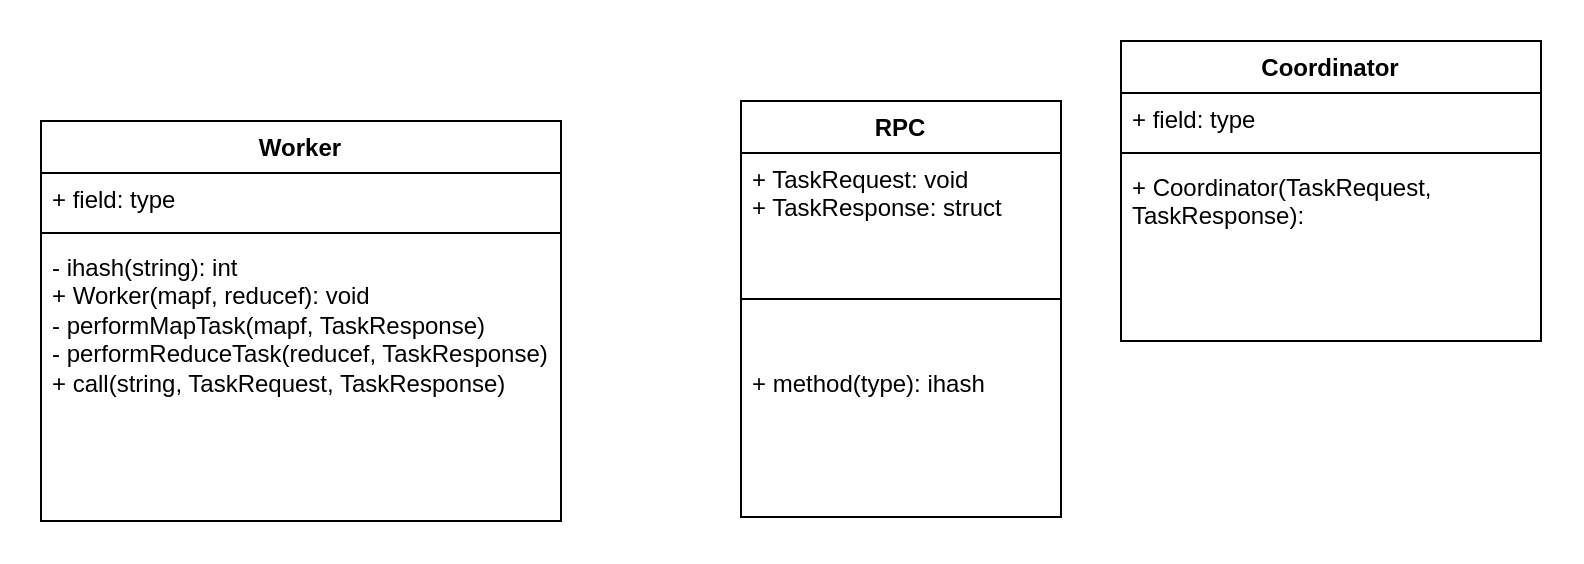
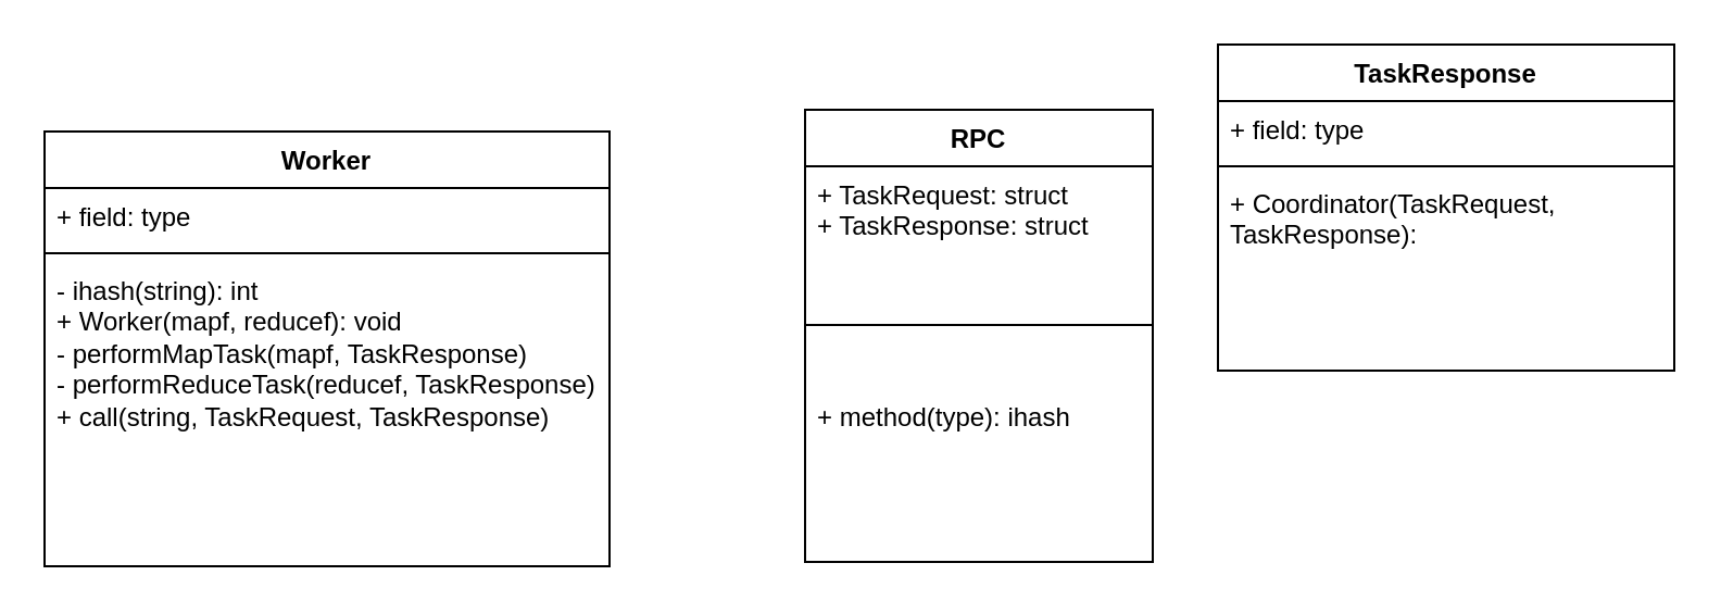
  <mxCell id="0" />
  <mxCell id="1" parent="0" />
  <mxCell id="2" value="Worker" style="swimlane;fontStyle=1;align=center;verticalAlign=top;childLayout=stackLayout;horizontal=1;startSize=26;horizontalStack=0;resizeParent=1;resizeParentMax=0;resizeLast=0;collapsible=1;marginBottom=0;whiteSpace=wrap;html=1;" vertex="1" parent="1"><mxGeometry x="20" y="60" width="260" height="200" as="geometry" /></mxCell>
  <mxCell id="3" value="+ field: type" style="text;strokeColor=none;fillColor=none;align=left;verticalAlign=top;spacingLeft=4;spacingRight=4;overflow=hidden;rotatable=0;points=[[0,0.5],[1,0.5]];portConstraint=eastwest;whiteSpace=wrap;html=1;" vertex="1" parent="2"><mxGeometry y="26" width="260" height="26" as="geometry" /></mxCell>
  <mxCell id="4" value="" style="line;strokeWidth=1;fillColor=none;align=left;verticalAlign=middle;spacingTop=-1;spacingLeft=3;spacingRight=3;rotatable=0;labelPosition=right;points=[];portConstraint=eastwest;strokeColor=inherit;" vertex="1" parent="2"><mxGeometry y="52" width="260" height="8" as="geometry" /></mxCell>
  <mxCell id="5" value="- ihash(string): int&lt;div&gt;+ Worker(mapf, reducef): void&lt;/div&gt;&lt;div&gt;- performMapTask(mapf, TaskResponse)&lt;/div&gt;&lt;div&gt;- performReduceTask(reducef, TaskResponse)&lt;/div&gt;&lt;div&gt;+ call(string, TaskRequest, TaskResponse)&lt;/div&gt;" style="text;strokeColor=none;fillColor=none;align=left;verticalAlign=top;spacingLeft=4;spacingRight=4;overflow=hidden;rotatable=0;points=[[0,0.5],[1,0.5]];portConstraint=eastwest;whiteSpace=wrap;html=1;" vertex="1" parent="2"><mxGeometry y="60" width="260" height="140" as="geometry" /></mxCell>
  <mxCell id="6" value="RPC" style="swimlane;fontStyle=1;align=center;verticalAlign=top;childLayout=stackLayout;horizontal=1;startSize=26;horizontalStack=0;resizeParent=1;resizeParentMax=0;resizeLast=0;collapsible=1;marginBottom=0;whiteSpace=wrap;html=1;" vertex="1" parent="1"><mxGeometry x="370" y="50" width="160" height="208" as="geometry" /></mxCell>
- <mxCell id="7" value="+ TaskRequest: void&lt;div&gt;+ TaskResponse: struct&lt;/div&gt;" style="text;strokeColor=none;fillColor=none;align=left;verticalAlign=top;spacingLeft=4;spacingRight=4;overflow=hidden;rotatable=0;points=[[0,0.5],[1,0.5]];portConstraint=eastwest;whiteSpace=wrap;html=1;" vertex="1" parent="6"><mxGeometry y="26" width="160" height="44" as="geometry" /></mxCell>
+ <mxCell id="7" value="+ TaskRequest: struct&lt;div&gt;+ TaskResponse: struct&lt;/div&gt;" style="text;strokeColor=none;fillColor=none;align=left;verticalAlign=top;spacingLeft=4;spacingRight=4;overflow=hidden;rotatable=0;points=[[0,0.5],[1,0.5]];portConstraint=eastwest;whiteSpace=wrap;html=1;" vertex="1" parent="6"><mxGeometry y="26" width="160" height="44" as="geometry" /></mxCell>
  <mxCell id="8" value="" style="line;strokeWidth=1;fillColor=none;align=left;verticalAlign=middle;spacingTop=-1;spacingLeft=3;spacingRight=3;rotatable=0;labelPosition=right;points=[];portConstraint=eastwest;strokeColor=inherit;" vertex="1" parent="6"><mxGeometry y="70" width="160" height="58" as="geometry" /></mxCell>
  <mxCell id="9" value="+ method(type): ihash" style="text;strokeColor=none;fillColor=none;align=left;verticalAlign=top;spacingLeft=4;spacingRight=4;overflow=hidden;rotatable=0;points=[[0,0.5],[1,0.5]];portConstraint=eastwest;whiteSpace=wrap;html=1;" vertex="1" parent="6"><mxGeometry y="128" width="160" height="80" as="geometry" /></mxCell>
- <mxCell id="10" value="Coordinator" style="swimlane;fontStyle=1;align=center;verticalAlign=top;childLayout=stackLayout;horizontal=1;startSize=26;horizontalStack=0;resizeParent=1;resizeParentMax=0;resizeLast=0;collapsible=1;marginBottom=0;whiteSpace=wrap;html=1;" vertex="1" parent="1"><mxGeometry x="560" y="20" width="210" height="150" as="geometry"><mxRectangle x="590" y="160" width="100" height="30" as="alternateBounds" /></mxGeometry></mxCell>
+ <mxCell id="10" value="TaskResponse" style="swimlane;fontStyle=1;align=center;verticalAlign=top;childLayout=stackLayout;horizontal=1;startSize=26;horizontalStack=0;resizeParent=1;resizeParentMax=0;resizeLast=0;collapsible=1;marginBottom=0;whiteSpace=wrap;html=1;" vertex="1" parent="1"><mxGeometry x="560" y="20" width="210" height="150" as="geometry"><mxRectangle x="590" y="160" width="100" height="30" as="alternateBounds" /></mxGeometry></mxCell>
  <mxCell id="11" value="+ field: type" style="text;strokeColor=none;fillColor=none;align=left;verticalAlign=top;spacingLeft=4;spacingRight=4;overflow=hidden;rotatable=0;points=[[0,0.5],[1,0.5]];portConstraint=eastwest;whiteSpace=wrap;html=1;" vertex="1" parent="10"><mxGeometry y="26" width="210" height="26" as="geometry" /></mxCell>
  <mxCell id="12" value="" style="line;strokeWidth=1;fillColor=none;align=left;verticalAlign=middle;spacingTop=-1;spacingLeft=3;spacingRight=3;rotatable=0;labelPosition=right;points=[];portConstraint=eastwest;strokeColor=inherit;" vertex="1" parent="10"><mxGeometry y="52" width="210" height="8" as="geometry" /></mxCell>
  <mxCell id="13" value="+ Coordinator(TaskRequest, TaskResponse):" style="text;strokeColor=none;fillColor=none;align=left;verticalAlign=top;spacingLeft=4;spacingRight=4;overflow=hidden;rotatable=0;points=[[0,0.5],[1,0.5]];portConstraint=eastwest;whiteSpace=wrap;html=1;" vertex="1" parent="10"><mxGeometry y="60" width="210" height="90" as="geometry" /></mxCell>
